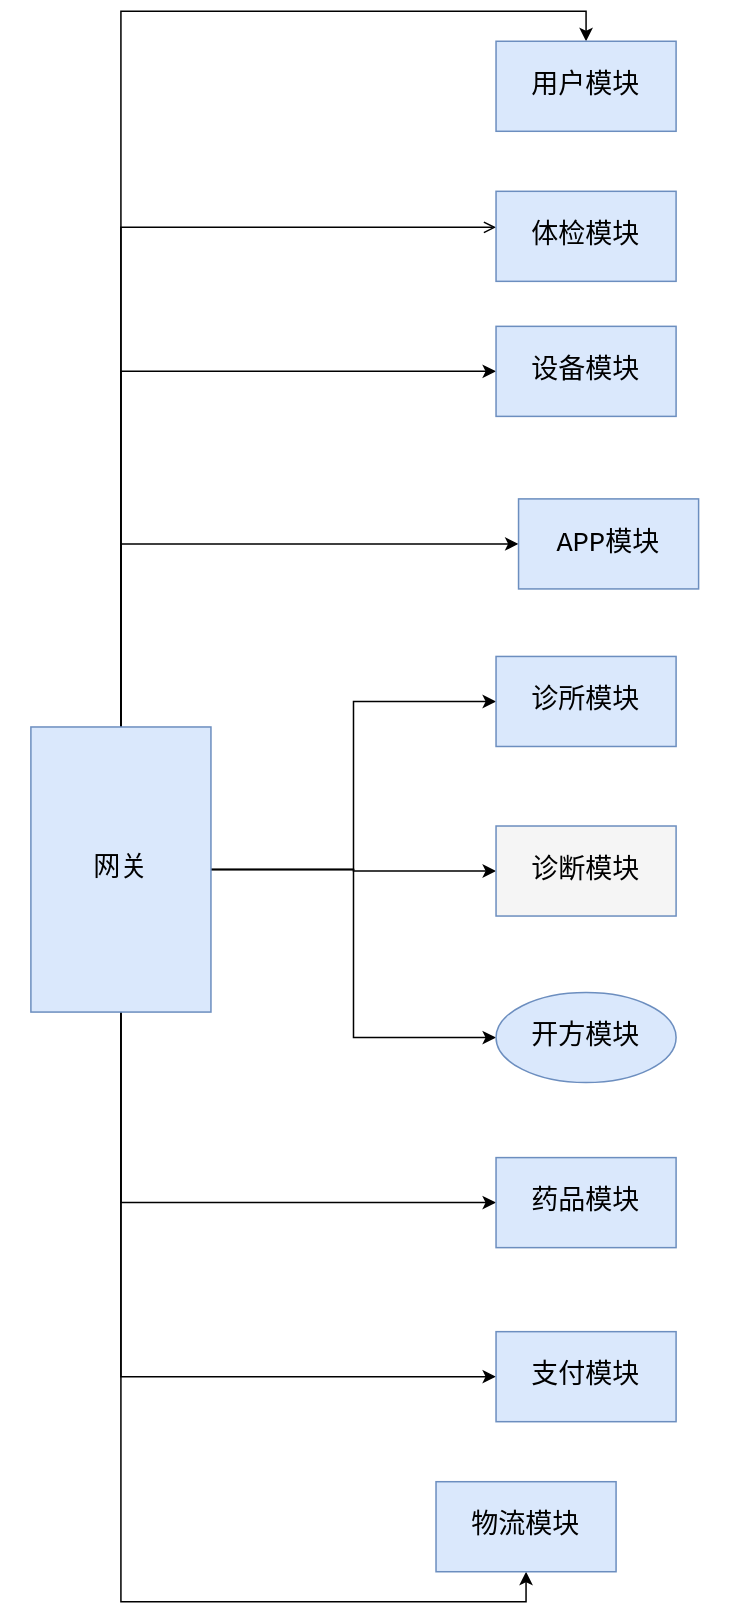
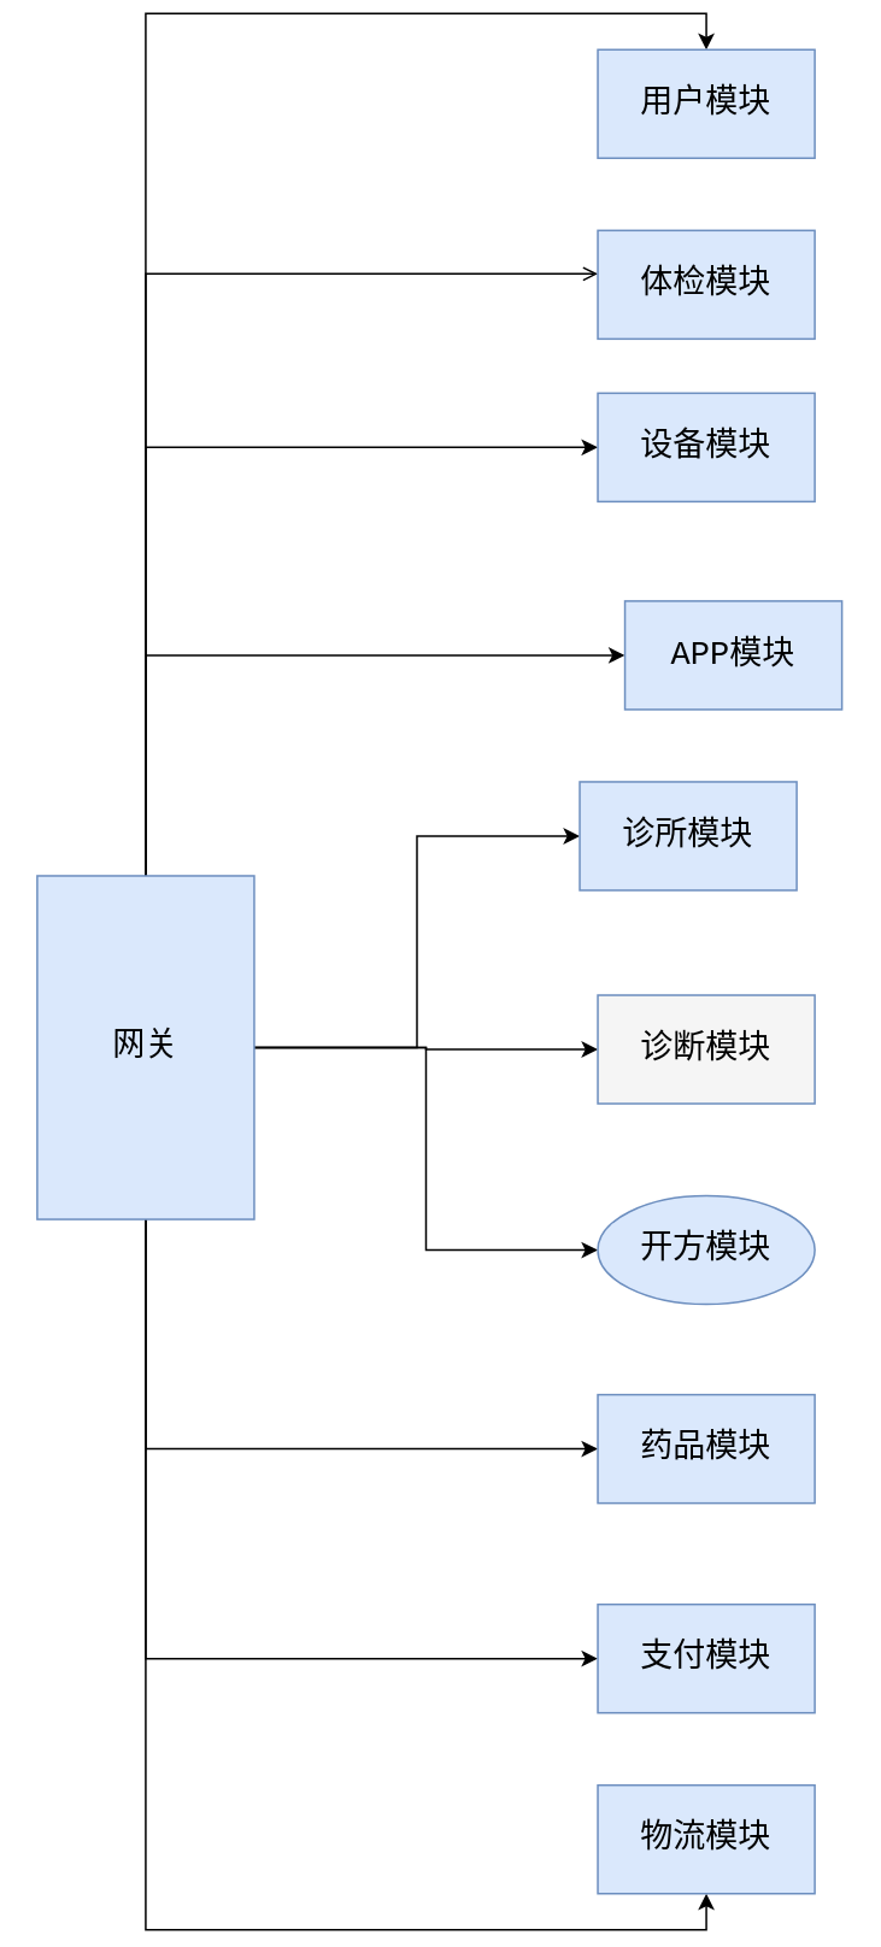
  <mxCell id="0" />
  <mxCell id="1" parent="0" />
  <mxCell id="2" style="edgeStyle=orthogonalEdgeStyle;rounded=0;orthogonalLoop=1;jettySize=auto;html=1;exitX=0.5;exitY=0;exitDx=0;exitDy=0;entryX=0.5;entryY=0;entryDx=0;entryDy=0;fontFamily=Courier New;fontSize=18;" edge="1" parent="1" source="12" target="13"><mxGeometry relative="1" as="geometry" /></mxCell>
  <mxCell id="3" style="edgeStyle=orthogonalEdgeStyle;rounded=0;orthogonalLoop=1;jettySize=auto;html=1;exitX=0.5;exitY=0;exitDx=0;exitDy=0;entryX=0;entryY=0.4;entryDx=0;entryDy=0;entryPerimeter=0;fontFamily=Courier New;fontSize=18;endArrow=open;" edge="1" parent="1" source="12" target="22"><mxGeometry relative="1" as="geometry" /></mxCell>
  <mxCell id="4" style="edgeStyle=orthogonalEdgeStyle;rounded=0;orthogonalLoop=1;jettySize=auto;html=1;exitX=0.5;exitY=0;exitDx=0;exitDy=0;entryX=0;entryY=0.5;entryDx=0;entryDy=0;fontFamily=Courier New;fontSize=18;" edge="1" parent="1" source="12" target="21"><mxGeometry relative="1" as="geometry" /></mxCell>
  <mxCell id="5" style="edgeStyle=orthogonalEdgeStyle;rounded=0;orthogonalLoop=1;jettySize=auto;html=1;exitX=0.5;exitY=0;exitDx=0;exitDy=0;entryX=0;entryY=0.5;entryDx=0;entryDy=0;fontFamily=Courier New;fontSize=18;" edge="1" parent="1" source="12" target="20"><mxGeometry relative="1" as="geometry" /></mxCell>
  <mxCell id="6" style="edgeStyle=orthogonalEdgeStyle;rounded=0;orthogonalLoop=1;jettySize=auto;html=1;exitX=0.5;exitY=1;exitDx=0;exitDy=0;entryX=0.5;entryY=1;entryDx=0;entryDy=0;fontFamily=Courier New;fontSize=18;" edge="1" parent="1" source="12" target="14"><mxGeometry relative="1" as="geometry" /></mxCell>
  <mxCell id="7" style="edgeStyle=orthogonalEdgeStyle;rounded=0;orthogonalLoop=1;jettySize=auto;html=1;exitX=0.5;exitY=1;exitDx=0;exitDy=0;entryX=0;entryY=0.5;entryDx=0;entryDy=0;fontFamily=Courier New;fontSize=18;" edge="1" parent="1" source="12" target="18"><mxGeometry relative="1" as="geometry" /></mxCell>
  <mxCell id="8" style="edgeStyle=orthogonalEdgeStyle;rounded=0;orthogonalLoop=1;jettySize=auto;html=1;exitX=0.5;exitY=1;exitDx=0;exitDy=0;entryX=0;entryY=0.5;entryDx=0;entryDy=0;fontFamily=Courier New;fontSize=18;" edge="1" parent="1" source="12" target="15"><mxGeometry relative="1" as="geometry" /></mxCell>
  <mxCell id="9" style="edgeStyle=orthogonalEdgeStyle;rounded=0;orthogonalLoop=1;jettySize=auto;html=1;exitX=1;exitY=0.5;exitDx=0;exitDy=0;fontFamily=Courier New;fontSize=18;" edge="1" parent="1" source="12" target="17"><mxGeometry relative="1" as="geometry" /></mxCell>
  <mxCell id="10" style="edgeStyle=orthogonalEdgeStyle;rounded=0;orthogonalLoop=1;jettySize=auto;html=1;exitX=1;exitY=0.5;exitDx=0;exitDy=0;fontFamily=Courier New;fontSize=18;" edge="1" parent="1" source="12" target="19"><mxGeometry relative="1" as="geometry" /></mxCell>
  <mxCell id="11" style="edgeStyle=orthogonalEdgeStyle;rounded=0;orthogonalLoop=1;jettySize=auto;html=1;exitX=1;exitY=0.5;exitDx=0;exitDy=0;fontFamily=Courier New;fontSize=18;" edge="1" parent="1" source="12" target="16"><mxGeometry relative="1" as="geometry" /></mxCell>
  <mxCell id="12" value="&lt;font style=&quot;font-size: 18px&quot; face=&quot;Courier New&quot;&gt;网关&lt;/font&gt;" style="rounded=0;whiteSpace=wrap;html=1;fillColor=#dae8fc;strokeColor=#6c8ebf;" vertex="1" parent="1"><mxGeometry x="20" y="477" width="120" height="190" as="geometry" /></mxCell>
  <mxCell id="13" value="&lt;font style=&quot;font-size: 18px&quot; face=&quot;Courier New&quot;&gt;用户模块&lt;/font&gt;" style="rounded=0;whiteSpace=wrap;html=1;fillColor=#dae8fc;strokeColor=#6c8ebf;" vertex="1" parent="1"><mxGeometry x="330" y="20" width="120" height="60" as="geometry" /></mxCell>
- <mxCell id="14" value="&lt;font style=&quot;font-size: 18px&quot; face=&quot;Courier New&quot;&gt;物流模块&lt;/font&gt;" style="rounded=0;whiteSpace=wrap;html=1;fillColor=#dae8fc;strokeColor=#6c8ebf;" vertex="1" parent="1"><mxGeometry x="290" y="980" width="120" height="60" as="geometry" /></mxCell>
+ <mxCell id="14" value="&lt;font style=&quot;font-size: 18px&quot; face=&quot;Courier New&quot;&gt;物流模块&lt;/font&gt;" style="rounded=0;whiteSpace=wrap;html=1;fillColor=#dae8fc;strokeColor=#6c8ebf;" vertex="1" parent="1"><mxGeometry x="330" y="980" width="120" height="60" as="geometry" /></mxCell>
  <mxCell id="15" value="&lt;font style=&quot;font-size: 18px&quot; face=&quot;Courier New&quot;&gt;药品模块&lt;/font&gt;" style="rounded=0;whiteSpace=wrap;html=1;fillColor=#dae8fc;strokeColor=#6c8ebf;" vertex="1" parent="1"><mxGeometry x="330" y="764" width="120" height="60" as="geometry" /></mxCell>
  <mxCell id="16" value="&lt;font face=&quot;Courier New&quot;&gt;&lt;span style=&quot;font-size: 18px&quot;&gt;开方模块&lt;/span&gt;&lt;/font&gt;" style="ellipse;whiteSpace=wrap;html=1;fillColor=#dae8fc;strokeColor=#6c8ebf;" vertex="1" parent="1"><mxGeometry x="330" y="654" width="120" height="60" as="geometry" /></mxCell>
  <mxCell id="17" value="&lt;font face=&quot;Courier New&quot;&gt;&lt;span style=&quot;font-size: 18px&quot;&gt;诊断模块&lt;/span&gt;&lt;/font&gt;" style="rounded=0;whiteSpace=wrap;html=1;fillColor=#f5f5f5;strokeColor=#6c8ebf;" vertex="1" parent="1"><mxGeometry x="330" y="543" width="120" height="60" as="geometry" /></mxCell>
  <mxCell id="18" value="&lt;font face=&quot;Courier New&quot;&gt;&lt;span style=&quot;font-size: 18px&quot;&gt;支付模块&lt;/span&gt;&lt;/font&gt;" style="rounded=0;whiteSpace=wrap;html=1;fillColor=#dae8fc;strokeColor=#6c8ebf;" vertex="1" parent="1"><mxGeometry x="330" y="880" width="120" height="60" as="geometry" /></mxCell>
- <mxCell id="19" value="&lt;font face=&quot;Courier New&quot;&gt;&lt;span style=&quot;font-size: 18px&quot;&gt;诊所模块&lt;/span&gt;&lt;/font&gt;" style="rounded=0;whiteSpace=wrap;html=1;fillColor=#dae8fc;strokeColor=#6c8ebf;" vertex="1" parent="1"><mxGeometry x="330" y="430" width="120" height="60" as="geometry" /></mxCell>
+ <mxCell id="19" value="&lt;font face=&quot;Courier New&quot;&gt;&lt;span style=&quot;font-size: 18px&quot;&gt;诊所模块&lt;/span&gt;&lt;/font&gt;" style="rounded=0;whiteSpace=wrap;html=1;fillColor=#dae8fc;strokeColor=#6c8ebf;" vertex="1" parent="1"><mxGeometry x="320" y="425" width="120" height="60" as="geometry" /></mxCell>
  <mxCell id="20" value="&lt;font face=&quot;Courier New&quot;&gt;&lt;span style=&quot;font-size: 18px&quot;&gt;APP模块&lt;/span&gt;&lt;/font&gt;" style="rounded=0;whiteSpace=wrap;html=1;fillColor=#dae8fc;strokeColor=#6c8ebf;" vertex="1" parent="1"><mxGeometry x="345" y="325" width="120" height="60" as="geometry" /></mxCell>
  <mxCell id="21" value="&lt;font face=&quot;Courier New&quot;&gt;&lt;span style=&quot;font-size: 18px&quot;&gt;设备模块&lt;/span&gt;&lt;/font&gt;" style="rounded=0;whiteSpace=wrap;html=1;fillColor=#dae8fc;strokeColor=#6c8ebf;" vertex="1" parent="1"><mxGeometry x="330" y="210" width="120" height="60" as="geometry" /></mxCell>
  <mxCell id="22" value="&lt;font face=&quot;Courier New&quot;&gt;&lt;span style=&quot;font-size: 18px&quot;&gt;体检模块&lt;/span&gt;&lt;/font&gt;" style="rounded=0;whiteSpace=wrap;html=1;fillColor=#dae8fc;strokeColor=#6c8ebf;" vertex="1" parent="1"><mxGeometry x="330" y="120" width="120" height="60" as="geometry" /></mxCell>
